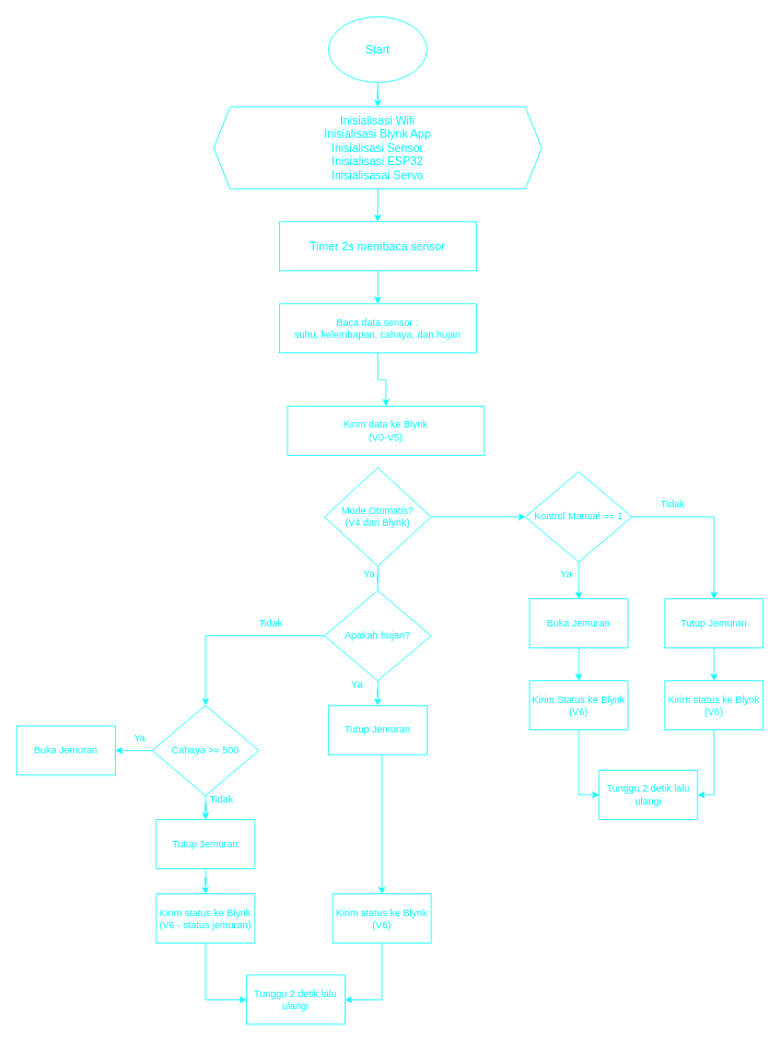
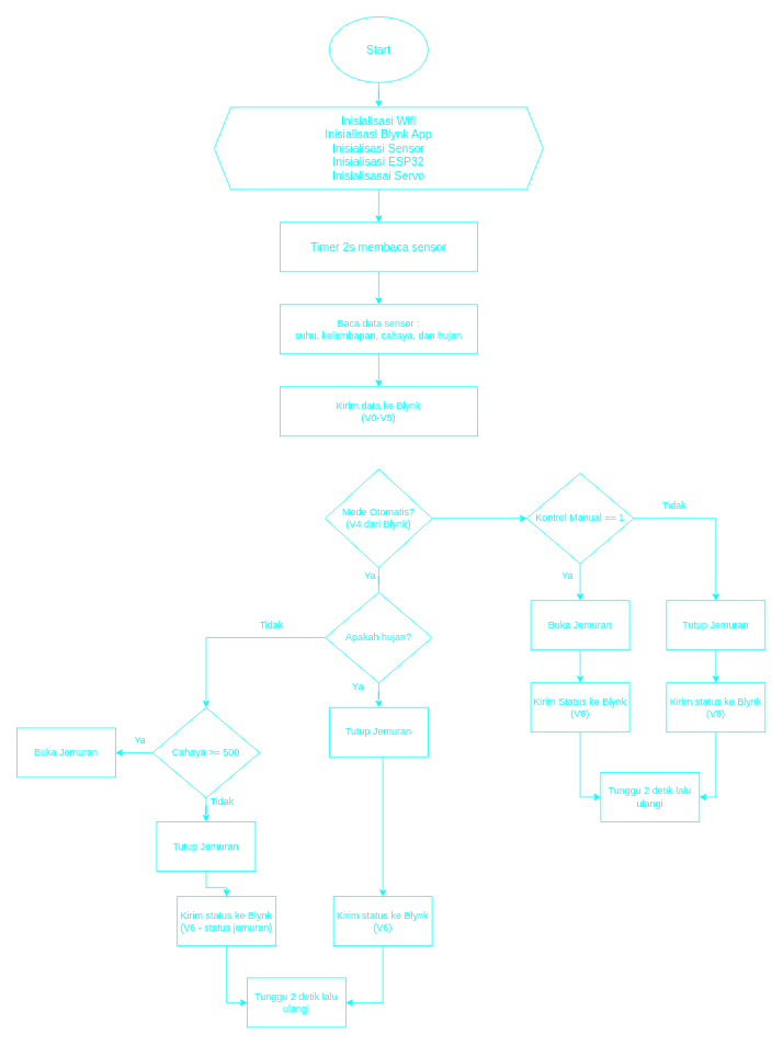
  <mxCell id="0" />
  <mxCell id="1" parent="0" />
  <mxCell id="2" value="" style="edgeStyle=orthogonalEdgeStyle;rounded=0;orthogonalLoop=1;jettySize=auto;html=1;strokeColor=#00FFFF;fontColor=#00FFFF;" parent="1" source="3" target="5" edge="1"><mxGeometry relative="1" as="geometry" /></mxCell>
  <mxCell id="3" value="&lt;font style=&quot;font-size: 14px;&quot;&gt;Start&lt;/font&gt;" style="ellipse;whiteSpace=wrap;html=1;strokeColor=#00FFFF;fontColor=#00FFFF;" parent="1" vertex="1"><mxGeometry x="400" width="120" height="80" as="geometry" y="20" /></mxCell>
  <mxCell id="4" value="" style="edgeStyle=orthogonalEdgeStyle;rounded=0;orthogonalLoop=1;jettySize=auto;html=1;strokeColor=#00FFFF;fontColor=#00FFFF;" parent="1" source="5" edge="1"><mxGeometry relative="1" as="geometry"><mxPoint x="460" y="270" as="targetPoint" /></mxGeometry></mxCell>
  <mxCell id="5" value="&lt;font style=&quot;font-size: 14px;&quot;&gt;Inisialisasi Wifi&lt;/font&gt;&lt;div&gt;&lt;font style=&quot;font-size: 14px;&quot;&gt;Inisialisasi Blynk App&lt;/font&gt;&lt;/div&gt;&lt;div&gt;&lt;font style=&quot;font-size: 14px;&quot;&gt;Inisialisasi Sensor&lt;/font&gt;&lt;/div&gt;&lt;div&gt;&lt;font style=&quot;font-size: 14px;&quot;&gt;Inisialisasi ESP32&lt;/font&gt;&lt;/div&gt;&lt;div&gt;&lt;font style=&quot;font-size: 14px;&quot;&gt;Inisialisasai Servo&lt;/font&gt;&lt;/div&gt;" style="shape=hexagon;perimeter=hexagonPerimeter2;whiteSpace=wrap;html=1;fixedSize=1;strokeColor=#00FFFF;fontColor=#00FFFF;" parent="1" vertex="1"><mxGeometry x="260" y="130" width="400" height="100" as="geometry" /></mxCell>
  <mxCell id="6" value="" style="edgeStyle=orthogonalEdgeStyle;rounded=0;orthogonalLoop=1;jettySize=auto;html=1;strokeColor=#00FFFF;fontColor=#00FFFF;" parent="1" source="7" target="9" edge="1"><mxGeometry relative="1" as="geometry" /></mxCell>
  <mxCell id="7" value="&lt;span style=&quot;font-size: 14px;&quot;&gt;Timer 2s membaca sensor&lt;/span&gt;" style="rounded=0;whiteSpace=wrap;html=1;strokeColor=#00FFFF;fontColor=#00FFFF;" parent="1" vertex="1"><mxGeometry x="340" y="270" width="240" height="60" as="geometry" /></mxCell>
  <mxCell id="8" value="" style="edgeStyle=orthogonalEdgeStyle;rounded=0;orthogonalLoop=1;jettySize=auto;html=1;strokeColor=#00FFFF;fontColor=#00FFFF;" parent="1" source="9" target="10" edge="1"><mxGeometry relative="1" as="geometry" /></mxCell>
  <mxCell id="9" value="Baca data sensor :&lt;br&gt;suhu, kelembapan, cahaya, dan hujan" style="rounded=0;whiteSpace=wrap;html=1;strokeColor=#00FFFF;fontColor=#00FFFF;" parent="1" vertex="1"><mxGeometry x="340" y="370" width="240" height="60" as="geometry" /></mxCell>
- <mxCell id="10" value="Kirim data ke Blynk&lt;div&gt;(V0-V5)&lt;/div&gt;" style="rounded=0;whiteSpace=wrap;html=1;strokeColor=#00FFFF;fontColor=#00FFFF;" parent="1" vertex="1"><mxGeometry x="350" y="495" width="240" height="60" as="geometry" /></mxCell>
+ <mxCell id="10" value="Kirim data ke Blynk&lt;div&gt;(V0-V5)&lt;/div&gt;" style="rounded=0;whiteSpace=wrap;html=1;strokeColor=#00FFFF;fontColor=#00FFFF;" parent="1" vertex="1"><mxGeometry x="340" y="470" width="240" height="60" as="geometry" /></mxCell>
  <mxCell id="11" value="" style="edgeStyle=orthogonalEdgeStyle;rounded=0;orthogonalLoop=1;jettySize=auto;html=1;strokeColor=#00FFFF;fontColor=#00FFFF;" parent="1" source="13" target="16" edge="1"><mxGeometry relative="1" as="geometry"><Array as="points"><mxPoint x="620" y="630" /><mxPoint x="620" y="630" /></Array></mxGeometry></mxCell>
  <mxCell id="12" value="" style="edgeStyle=orthogonalEdgeStyle;rounded=0;orthogonalLoop=1;jettySize=auto;html=1;strokeColor=#00FFFF;fontColor=#00FFFF;endArrow=none;" parent="1" source="13" target="19" edge="1"><mxGeometry relative="1" as="geometry" /></mxCell>
  <mxCell id="13" value="Mode Otomatis?&lt;br&gt;(V4 dari Blynk)" style="rhombus;whiteSpace=wrap;html=1;strokeColor=#00FFFF;fontColor=#00FFFF;" parent="1" vertex="1"><mxGeometry x="395" y="570" width="130" height="120" as="geometry" /></mxCell>
  <mxCell id="14" value="" style="edgeStyle=orthogonalEdgeStyle;rounded=0;orthogonalLoop=1;jettySize=auto;html=1;strokeColor=#00FFFF;fontColor=#00FFFF;" parent="1" source="16" target="24" edge="1"><mxGeometry relative="1" as="geometry" /></mxCell>
  <mxCell id="15" style="edgeStyle=orthogonalEdgeStyle;rounded=0;orthogonalLoop=1;jettySize=auto;html=1;entryX=0.5;entryY=0;entryDx=0;entryDy=0;strokeColor=#00FFFF;" edge="1" parent="1" source="16" target="38"><mxGeometry relative="1" as="geometry" /></mxCell>
  <mxCell id="16" value="Kontrol Manual == 1" style="rhombus;whiteSpace=wrap;html=1;strokeColor=#00FFFF;fontColor=#00FFFF;" parent="1" vertex="1"><mxGeometry x="640" y="575" width="130" height="110" as="geometry" /></mxCell>
  <mxCell id="17" value="" style="edgeStyle=orthogonalEdgeStyle;rounded=0;orthogonalLoop=1;jettySize=auto;html=1;strokeColor=#00FFFF;fontColor=#00FFFF;" parent="1" source="19" target="22" edge="1"><mxGeometry relative="1" as="geometry" /></mxCell>
  <mxCell id="18" style="edgeStyle=orthogonalEdgeStyle;rounded=0;orthogonalLoop=1;jettySize=auto;html=1;entryX=0.5;entryY=0;entryDx=0;entryDy=0;strokeColor=#00FFFF;" edge="1" parent="1" source="19" target="33"><mxGeometry relative="1" as="geometry" /></mxCell>
  <mxCell id="19" value="Apakah hujan?" style="rhombus;whiteSpace=wrap;html=1;strokeColor=#00FFFF;fontColor=#00FFFF;" parent="1" vertex="1"><mxGeometry x="395" y="720" width="130" height="110" as="geometry" /></mxCell>
  <mxCell id="20" value="Ya" style="text;html=1;align=center;verticalAlign=middle;whiteSpace=wrap;rounded=0;strokeColor=none;fontColor=#00FFFF;" parent="1" vertex="1"><mxGeometry x="420" y="685" width="60" height="30" as="geometry" /></mxCell>
  <mxCell id="21" value="" style="edgeStyle=orthogonalEdgeStyle;rounded=0;orthogonalLoop=1;jettySize=auto;html=1;strokeColor=#00FFFF;fontColor=#00FFFF;" parent="1" source="22" target="28" edge="1"><mxGeometry relative="1" as="geometry"><Array as="points"><mxPoint x="465" y="1010" /><mxPoint x="465" y="1010" /></Array></mxGeometry></mxCell>
  <mxCell id="22" value="Tutup Jemuran" style="rounded=0;whiteSpace=wrap;html=1;strokeColor=#00FFFF;fontColor=#00FFFF;" parent="1" vertex="1"><mxGeometry x="400" y="860" width="120" height="60" as="geometry" /></mxCell>
  <mxCell id="23" value="" style="edgeStyle=orthogonalEdgeStyle;rounded=0;orthogonalLoop=1;jettySize=auto;html=1;strokeColor=#00FFFF;fontColor=#00FFFF;" parent="1" source="24" target="30" edge="1"><mxGeometry relative="1" as="geometry" /></mxCell>
  <mxCell id="24" value="Buka Jemuran" style="rounded=0;whiteSpace=wrap;html=1;strokeColor=#00FFFF;fontColor=#00FFFF;" parent="1" vertex="1"><mxGeometry x="645" y="730" width="120" height="60" as="geometry" /></mxCell>
  <mxCell id="25" value="Ya" style="text;html=1;align=center;verticalAlign=middle;whiteSpace=wrap;rounded=0;strokeColor=none;fontColor=#00FFFF;" parent="1" vertex="1"><mxGeometry x="405" y="820" width="60" height="30" as="geometry" /></mxCell>
  <mxCell id="26" value="Ya" style="text;html=1;align=center;verticalAlign=middle;whiteSpace=wrap;rounded=0;strokeColor=none;fontColor=#00FFFF;" parent="1" vertex="1"><mxGeometry x="660" y="685" width="60" height="30" as="geometry" /></mxCell>
  <mxCell id="27" style="edgeStyle=orthogonalEdgeStyle;rounded=0;orthogonalLoop=1;jettySize=auto;html=1;entryX=1;entryY=0.5;entryDx=0;entryDy=0;strokeColor=#00FFFF;" edge="1" parent="1" source="28" target="47"><mxGeometry relative="1" as="geometry" /></mxCell>
  <mxCell id="28" value="Kirim status ke Blynk (V6)" style="rounded=0;whiteSpace=wrap;html=1;strokeColor=#00FFFF;fontColor=#00FFFF;" parent="1" vertex="1"><mxGeometry x="405" y="1090" width="120" height="60" as="geometry" /></mxCell>
  <mxCell id="29" style="edgeStyle=orthogonalEdgeStyle;rounded=0;orthogonalLoop=1;jettySize=auto;html=1;entryX=0;entryY=0.5;entryDx=0;entryDy=0;strokeColor=#00FFFF;" edge="1" parent="1" source="30" target="48"><mxGeometry relative="1" as="geometry" /></mxCell>
  <mxCell id="30" value="Kirim Status ke Blynk (V6)" style="rounded=0;whiteSpace=wrap;html=1;strokeColor=#00FFFF;fontColor=#00FFFF;" parent="1" vertex="1"><mxGeometry x="645" y="830" width="120" height="60" as="geometry" /></mxCell>
  <mxCell id="31" value="" style="edgeStyle=orthogonalEdgeStyle;rounded=0;orthogonalLoop=1;jettySize=auto;html=1;strokeColor=#00FFFF;fontColor=#00FFFF;" parent="1" source="33" target="35" edge="1"><mxGeometry relative="1" as="geometry" /></mxCell>
  <mxCell id="32" value="" style="edgeStyle=orthogonalEdgeStyle;rounded=0;orthogonalLoop=1;jettySize=auto;html=1;strokeColor=#00FFFF;fontColor=#00FFFF;" parent="1" source="33" target="36" edge="1"><mxGeometry relative="1" as="geometry" /></mxCell>
  <mxCell id="33" value="Cahaya &amp;gt;= 500" style="rhombus;whiteSpace=wrap;html=1;strokeColor=#00FFFF;fontColor=#00FFFF;" parent="1" vertex="1"><mxGeometry x="185" y="860" width="130" height="110" as="geometry" /></mxCell>
  <mxCell id="34" value="" style="edgeStyle=orthogonalEdgeStyle;rounded=0;orthogonalLoop=1;jettySize=auto;html=1;strokeColor=#00FFFF;fontColor=#00FFFF;" parent="1" source="35" target="46" edge="1"><mxGeometry relative="1" as="geometry" /></mxCell>
  <mxCell id="35" value="Tutup Jemuran" style="whiteSpace=wrap;html=1;strokeColor=#00FFFF;fontColor=#00FFFF;" parent="1" vertex="1"><mxGeometry x="190" y="999" width="120" height="60" as="geometry" /></mxCell>
  <mxCell id="36" value="Buka Jemuran" style="whiteSpace=wrap;html=1;strokeColor=#00FFFF;fontColor=#00FFFF;" parent="1" vertex="1"><mxGeometry x="20" y="885" width="120" height="60" as="geometry" /></mxCell>
  <mxCell id="37" value="" style="edgeStyle=orthogonalEdgeStyle;rounded=0;orthogonalLoop=1;jettySize=auto;html=1;strokeColor=#00FFFF;fontColor=#00FFFF;" parent="1" source="38" target="40" edge="1"><mxGeometry relative="1" as="geometry" /></mxCell>
  <mxCell id="38" value="Tutup Jemuran" style="rounded=0;whiteSpace=wrap;html=1;strokeColor=#00FFFF;fontColor=#00FFFF;" parent="1" vertex="1"><mxGeometry x="810" y="730" width="120" height="60" as="geometry" /></mxCell>
  <mxCell id="39" style="edgeStyle=orthogonalEdgeStyle;rounded=0;orthogonalLoop=1;jettySize=auto;html=1;entryX=1;entryY=0.5;entryDx=0;entryDy=0;strokeColor=#00FFFF;" edge="1" parent="1" source="40" target="48"><mxGeometry relative="1" as="geometry" /></mxCell>
  <mxCell id="40" value="Kirim status ke Blynk (V6)" style="rounded=0;whiteSpace=wrap;html=1;strokeColor=#00FFFF;fontColor=#00FFFF;" parent="1" vertex="1"><mxGeometry x="810" y="830" width="120" height="60" as="geometry" /></mxCell>
  <mxCell id="41" value="Tidak" style="text;html=1;align=center;verticalAlign=middle;whiteSpace=wrap;rounded=0;strokeColor=none;fontColor=#00FFFF;" parent="1" vertex="1"><mxGeometry x="300" y="745" width="60" height="30" as="geometry" /></mxCell>
  <mxCell id="42" value="Ya" style="text;html=1;align=center;verticalAlign=middle;whiteSpace=wrap;rounded=0;strokeColor=none;fontColor=#00FFFF;" parent="1" vertex="1"><mxGeometry x="140" y="885" width="60" height="30" as="geometry" /></mxCell>
  <mxCell id="43" value="Tidak" style="text;html=1;align=center;verticalAlign=middle;whiteSpace=wrap;rounded=0;strokeColor=none;fontColor=#00FFFF;" parent="1" vertex="1"><mxGeometry x="240" y="960" width="60" height="30" as="geometry" /></mxCell>
  <mxCell id="44" value="Tidak" style="text;html=1;align=center;verticalAlign=middle;whiteSpace=wrap;rounded=0;strokeColor=none;fontColor=#00FFFF;" parent="1" vertex="1"><mxGeometry x="790" y="600" width="60" height="30" as="geometry" /></mxCell>
  <mxCell id="45" style="edgeStyle=orthogonalEdgeStyle;rounded=0;orthogonalLoop=1;jettySize=auto;html=1;entryX=0;entryY=0.5;entryDx=0;entryDy=0;strokeColor=#00FFFF;" edge="1" parent="1" source="46" target="47"><mxGeometry relative="1" as="geometry" /></mxCell>
- <mxCell id="46" value="Kirim status ke Blynk&lt;br&gt;(V6 - status jemuran)" style="whiteSpace=wrap;html=1;strokeColor=#00FFFF;fontColor=#00FFFF;" parent="1" vertex="1"><mxGeometry x="190" y="1090" width="120" height="60" as="geometry" /></mxCell>
+ <mxCell id="46" value="Kirim status ke Blynk&lt;br&gt;(V6 - status jemuran)" style="whiteSpace=wrap;html=1;strokeColor=#00FFFF;fontColor=#00FFFF;" parent="1" vertex="1"><mxGeometry x="215" y="1090" width="120" height="60" as="geometry" /></mxCell>
  <mxCell id="47" value="Tunggu 2 detik lalu ulangi" style="whiteSpace=wrap;html=1;strokeColor=#00FFFF;fontColor=#00FFFF;" parent="1" vertex="1"><mxGeometry x="300" y="1189" width="120" height="60" as="geometry" /></mxCell>
  <mxCell id="48" value="Tunggu 2 detik lalu ulangi" style="whiteSpace=wrap;html=1;strokeColor=#00FFFF;fontColor=#00FFFF;" vertex="1" parent="1"><mxGeometry x="730" y="939" width="120" height="60" as="geometry" /></mxCell>
